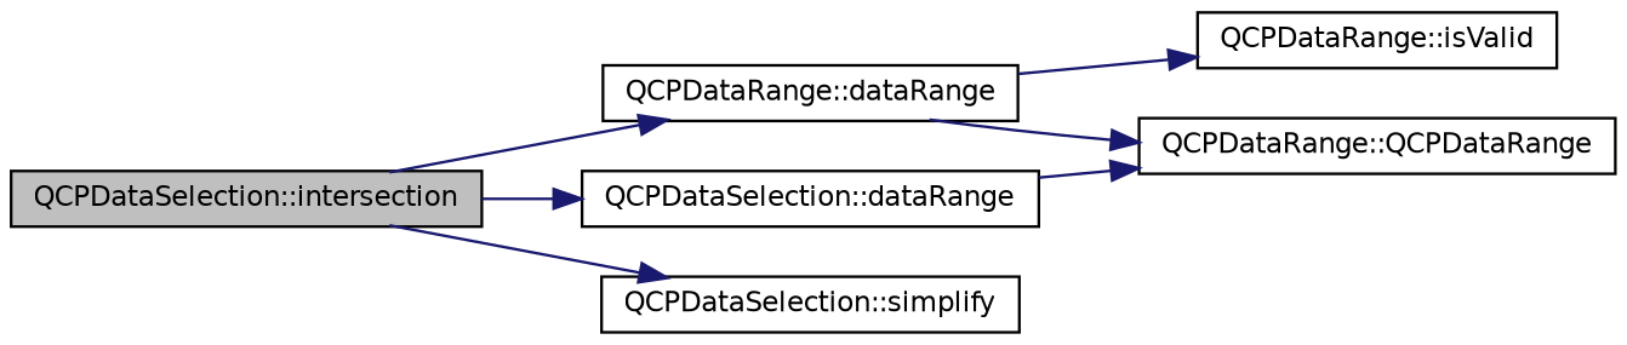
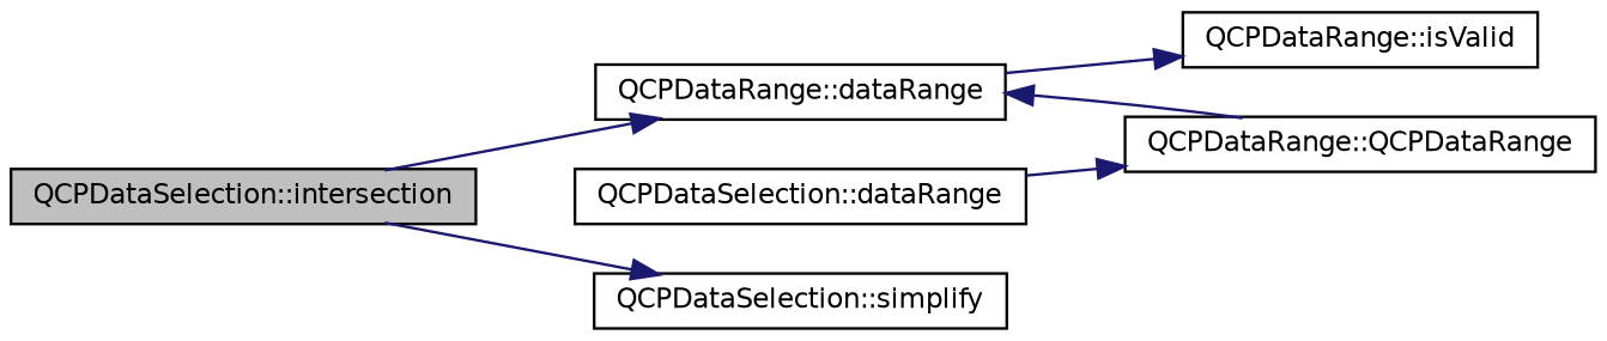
  digraph {
    rankdir=LR
    node [color=black fillcolor=white fontname=Helvetica fontsize=10 shape=record style=filled]
    edge [color=midnightblue fontname=Helvetica fontsize=10 labelfontname=Helvetica labelfontsize=10 style=solid]
    n1 [fillcolor=grey75 fontcolor=black height=0.2 label="QCPDataSelection::intersection" width=0.4]
    n2 [height=0.2 label="QCPDataRange::dataRange" width=0.4]
    n3 [height=0.2 label="QCPDataSelection::dataRange" width=0.4]
    n4 [height=0.2 label="QCPDataSelection::simplify" width=0.4]
    n5 [height=0.2 label="QCPDataRange::isValid" width=0.4]
    n6 [height=0.2 label="QCPDataRange::QCPDataRange" width=0.4]
    n1 -> n2
-   n1 -> n3
    n1 -> n4
    n2 -> n5
-   n2 -> n6
+   n6 -> n2
    n3 -> n6
  }
